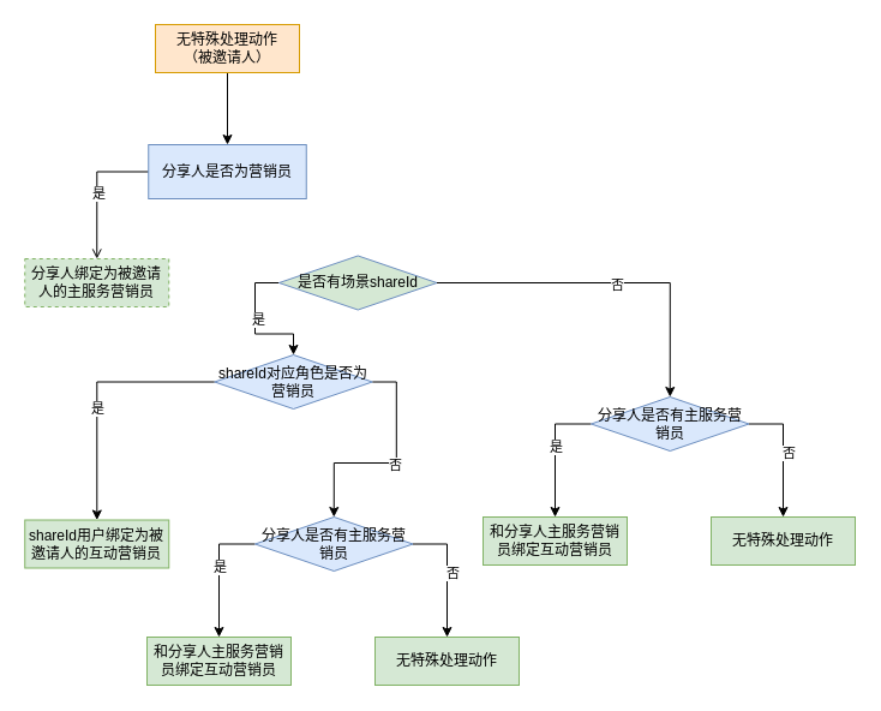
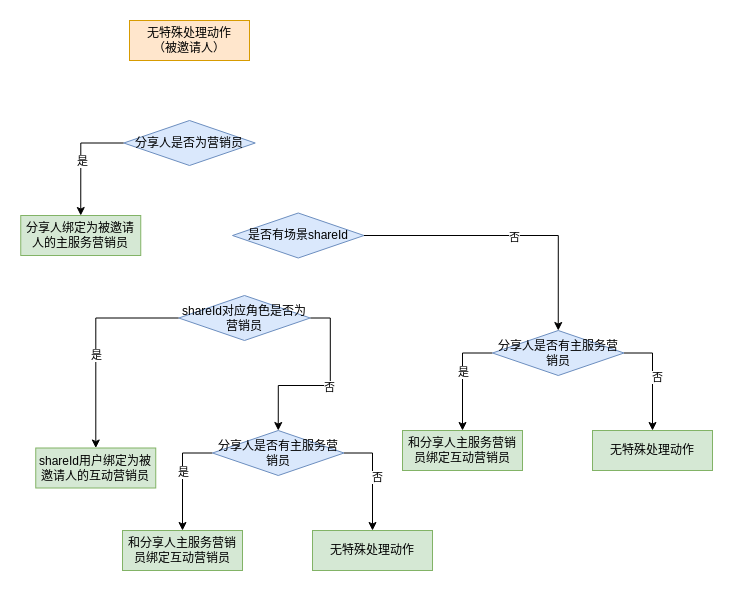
  <mxCell id="0" />
  <mxCell id="1" parent="0" />
- <mxCell id="2" style="edgeStyle=orthogonalEdgeStyle;rounded=0;orthogonalLoop=1;jettySize=auto;html=1;exitX=0;exitY=0.5;exitDx=0;exitDy=0;entryX=0.5;entryY=0;entryDx=0;entryDy=0;endArrow=open;" parent="1" source="4" target="30" edge="1"><mxGeometry relative="1" as="geometry" /></mxCell>
+ <mxCell id="2" style="edgeStyle=orthogonalEdgeStyle;rounded=0;orthogonalLoop=1;jettySize=auto;html=1;exitX=0;exitY=0.5;exitDx=0;exitDy=0;entryX=0.5;entryY=0;entryDx=0;entryDy=0;" parent="1" source="4" target="30" edge="1"><mxGeometry relative="1" as="geometry" /></mxCell>
  <mxCell id="3" value="是" style="edgeLabel;html=1;align=center;verticalAlign=middle;resizable=0;points=[];" parent="2" vertex="1" connectable="0"><mxGeometry x="0.065" y="1" relative="1" as="geometry"><mxPoint as="offset" /></mxGeometry></mxCell>
- <mxCell id="4" value="分享人是否为营销员" style="whiteSpace=wrap;html=1;fillColor=#dae8fc;strokeColor=#6c8ebf;rounded=0;" parent="1" vertex="1"><mxGeometry x="123.25" y="120" width="131.5" height="45" as="geometry" /></mxCell>
+ <mxCell id="4" value="分享人是否为营销员" style="rhombus;whiteSpace=wrap;html=1;rounded=0;fillColor=#dae8fc;strokeColor=#6c8ebf;" parent="1" vertex="1"><mxGeometry x="123.25" y="120" width="131.5" height="45" as="geometry" /></mxCell>
  <mxCell id="5" style="edgeStyle=orthogonalEdgeStyle;rounded=0;orthogonalLoop=1;jettySize=auto;html=1;exitX=1;exitY=0.5;exitDx=0;exitDy=0;entryX=0.5;entryY=0;entryDx=0;entryDy=0;" parent="1" source="9" target="14" edge="1"><mxGeometry relative="1" as="geometry" /></mxCell>
  <mxCell id="6" value="否" style="edgeLabel;html=1;align=center;verticalAlign=middle;resizable=0;points=[];" parent="5" vertex="1" connectable="0"><mxGeometry x="0.027" y="-1" relative="1" as="geometry"><mxPoint x="1" as="offset" /></mxGeometry></mxCell>
- <mxCell id="7" style="edgeStyle=orthogonalEdgeStyle;rounded=0;orthogonalLoop=1;jettySize=auto;html=1;exitX=0;exitY=0.5;exitDx=0;exitDy=0;entryX=0.5;entryY=0;entryDx=0;entryDy=0;" parent="1" source="9" target="20" edge="1"><mxGeometry relative="1" as="geometry" /></mxCell>
- <mxCell id="8" value="是" style="edgeLabel;html=1;align=center;verticalAlign=middle;resizable=0;points=[];" parent="7" vertex="1" connectable="0"><mxGeometry x="-0.116" y="2" relative="1" as="geometry"><mxPoint as="offset" /></mxGeometry></mxCell>
- <mxCell id="9" value="是否有场景shareId" style="rhombus;whiteSpace=wrap;html=1;rounded=0;fillColor=#d5e8d4;strokeColor=#6c8ebf;" parent="1" vertex="1"><mxGeometry x="232" y="212.5" width="131.5" height="45" as="geometry" /></mxCell>
+ <mxCell id="9" value="是否有场景shareId" style="rhombus;whiteSpace=wrap;html=1;rounded=0;fillColor=#dae8fc;strokeColor=#6c8ebf;" parent="1" vertex="1"><mxGeometry x="232" y="212.5" width="131.5" height="45" as="geometry" /></mxCell>
  <mxCell id="10" style="edgeStyle=orthogonalEdgeStyle;rounded=0;orthogonalLoop=1;jettySize=auto;html=1;exitX=0;exitY=0.5;exitDx=0;exitDy=0;entryX=0.5;entryY=0;entryDx=0;entryDy=0;" parent="1" source="14" target="15" edge="1"><mxGeometry relative="1" as="geometry" /></mxCell>
  <mxCell id="11" value="是" style="edgeLabel;html=1;align=center;verticalAlign=middle;resizable=0;points=[];" parent="10" vertex="1" connectable="0"><mxGeometry x="-0.091" relative="1" as="geometry"><mxPoint as="offset" /></mxGeometry></mxCell>
  <mxCell id="12" style="edgeStyle=orthogonalEdgeStyle;rounded=0;orthogonalLoop=1;jettySize=auto;html=1;exitX=1;exitY=0.5;exitDx=0;exitDy=0;entryX=0.5;entryY=0;entryDx=0;entryDy=0;" parent="1" source="14" target="21" edge="1"><mxGeometry relative="1" as="geometry"><mxPoint x="645" y="430" as="targetPoint" /></mxGeometry></mxCell>
  <mxCell id="13" value="否" style="edgeLabel;html=1;align=center;verticalAlign=middle;resizable=0;points=[];" parent="12" vertex="1" connectable="0"><mxGeometry x="-0.028" y="4" relative="1" as="geometry"><mxPoint as="offset" /></mxGeometry></mxCell>
  <mxCell id="14" value="分享人是否有主服务营销员" style="rhombus;whiteSpace=wrap;html=1;rounded=0;fillColor=#dae8fc;strokeColor=#6c8ebf;" parent="1" vertex="1"><mxGeometry x="492" y="330" width="131.5" height="45" as="geometry" /></mxCell>
  <mxCell id="15" value="和分享人主服务营销员绑定互动营销员" style="rounded=0;whiteSpace=wrap;html=1;fillColor=#d5e8d4;strokeColor=#82b366;" parent="1" vertex="1"><mxGeometry x="402" y="430" width="120" height="40" as="geometry" /></mxCell>
  <mxCell id="16" style="edgeStyle=orthogonalEdgeStyle;rounded=0;orthogonalLoop=1;jettySize=auto;html=1;exitX=1;exitY=0.5;exitDx=0;exitDy=0;entryX=0.5;entryY=0;entryDx=0;entryDy=0;" parent="1" source="20" target="26" edge="1"><mxGeometry relative="1" as="geometry" /></mxCell>
  <mxCell id="17" value="否" style="edgeLabel;html=1;align=center;verticalAlign=middle;resizable=0;points=[];" parent="16" vertex="1" connectable="0"><mxGeometry x="-0.034" y="1" relative="1" as="geometry"><mxPoint as="offset" /></mxGeometry></mxCell>
  <mxCell id="18" style="edgeStyle=orthogonalEdgeStyle;rounded=0;orthogonalLoop=1;jettySize=auto;html=1;exitX=0;exitY=0.5;exitDx=0;exitDy=0;" parent="1" source="20" target="29" edge="1"><mxGeometry relative="1" as="geometry" /></mxCell>
  <mxCell id="19" value="是" style="edgeLabel;html=1;align=center;verticalAlign=middle;resizable=0;points=[];" parent="18" vertex="1" connectable="0"><mxGeometry x="0.13" relative="1" as="geometry"><mxPoint as="offset" /></mxGeometry></mxCell>
  <mxCell id="20" value="shareId对应角色是否为营销员" style="rhombus;whiteSpace=wrap;html=1;rounded=0;fillColor=#dae8fc;strokeColor=#6c8ebf;" parent="1" vertex="1"><mxGeometry x="178.25" y="295" width="131.5" height="45" as="geometry" /></mxCell>
  <mxCell id="21" value="无特殊处理动作" style="rounded=0;whiteSpace=wrap;html=1;fillColor=#d5e8d4;strokeColor=#82b366;" parent="1" vertex="1"><mxGeometry x="592" y="430" width="120" height="40" as="geometry" /></mxCell>
  <mxCell id="22" style="edgeStyle=orthogonalEdgeStyle;rounded=0;orthogonalLoop=1;jettySize=auto;html=1;exitX=0;exitY=0.5;exitDx=0;exitDy=0;entryX=0.5;entryY=0;entryDx=0;entryDy=0;" parent="1" source="26" target="27" edge="1"><mxGeometry relative="1" as="geometry" /></mxCell>
  <mxCell id="23" value="是" style="edgeLabel;html=1;align=center;verticalAlign=middle;resizable=0;points=[];" parent="22" vertex="1" connectable="0"><mxGeometry x="-0.091" relative="1" as="geometry"><mxPoint as="offset" /></mxGeometry></mxCell>
  <mxCell id="24" style="edgeStyle=orthogonalEdgeStyle;rounded=0;orthogonalLoop=1;jettySize=auto;html=1;exitX=1;exitY=0.5;exitDx=0;exitDy=0;entryX=0.5;entryY=0;entryDx=0;entryDy=0;" parent="1" source="26" target="28" edge="1"><mxGeometry relative="1" as="geometry"><mxPoint x="365" y="530" as="targetPoint" /></mxGeometry></mxCell>
  <mxCell id="25" value="否" style="edgeLabel;html=1;align=center;verticalAlign=middle;resizable=0;points=[];" parent="24" vertex="1" connectable="0"><mxGeometry x="-0.028" y="4" relative="1" as="geometry"><mxPoint as="offset" /></mxGeometry></mxCell>
  <mxCell id="26" value="分享人是否有主服务营销员" style="rhombus;whiteSpace=wrap;html=1;rounded=0;fillColor=#dae8fc;strokeColor=#6c8ebf;" parent="1" vertex="1"><mxGeometry x="212" y="430" width="131.5" height="45" as="geometry" /></mxCell>
  <mxCell id="27" value="和分享人主服务营销员绑定互动营销员" style="rounded=0;whiteSpace=wrap;html=1;fillColor=#d5e8d4;strokeColor=#82b366;" parent="1" vertex="1"><mxGeometry x="122" y="530" width="120" height="40" as="geometry" /></mxCell>
  <mxCell id="28" value="无特殊处理动作" style="rounded=0;whiteSpace=wrap;html=1;fillColor=#d5e8d4;strokeColor=#82b366;" parent="1" vertex="1"><mxGeometry x="312" y="530" width="120" height="40" as="geometry" /></mxCell>
- <mxCell id="29" value="shareId用户绑定为被邀请人的互动营销员" style="rounded=0;whiteSpace=wrap;html=1;fillColor=#d5e8d4;strokeColor=#82b366;" parent="1" vertex="1"><mxGeometry x="20.25" y="432.5" width="120" height="40" as="geometry" /></mxCell>
- <mxCell id="30" value="分享人绑定为被邀请人的主服务营销员" style="rounded=0;whiteSpace=wrap;html=1;fillColor=#d5e8d4;strokeColor=#82b366;dashed=1;" parent="1" vertex="1"><mxGeometry x="20.25" y="215" width="120" height="40" as="geometry" /></mxCell>
- <mxCell id="31" style="edgeStyle=orthogonalEdgeStyle;rounded=0;orthogonalLoop=1;jettySize=auto;html=1;exitX=0.5;exitY=1;exitDx=0;exitDy=0;entryX=0.5;entryY=0;entryDx=0;entryDy=0;" parent="1" source="32" target="4" edge="1"><mxGeometry relative="1" as="geometry" /></mxCell>
+ <mxCell id="29" value="shareId用户绑定为被邀请人的互动营销员" style="rounded=0;whiteSpace=wrap;html=1;fillColor=#d5e8d4;strokeColor=#82b366;" parent="1" vertex="1"><mxGeometry x="35.25" y="447.5" width="120" height="40" as="geometry" /></mxCell>
+ <mxCell id="30" value="分享人绑定为被邀请人的主服务营销员" style="rounded=0;whiteSpace=wrap;html=1;fillColor=#d5e8d4;strokeColor=#82b366;" parent="1" vertex="1"><mxGeometry x="20.25" y="215" width="120" height="40" as="geometry" /></mxCell>
  <mxCell id="32" value="无特殊处理动作&lt;br&gt;（被邀请人）" style="rounded=0;whiteSpace=wrap;html=1;fillColor=#ffe6cc;strokeColor=#d79b00;" parent="1" vertex="1"><mxGeometry x="129" y="20" width="120" height="40" as="geometry" /></mxCell>
